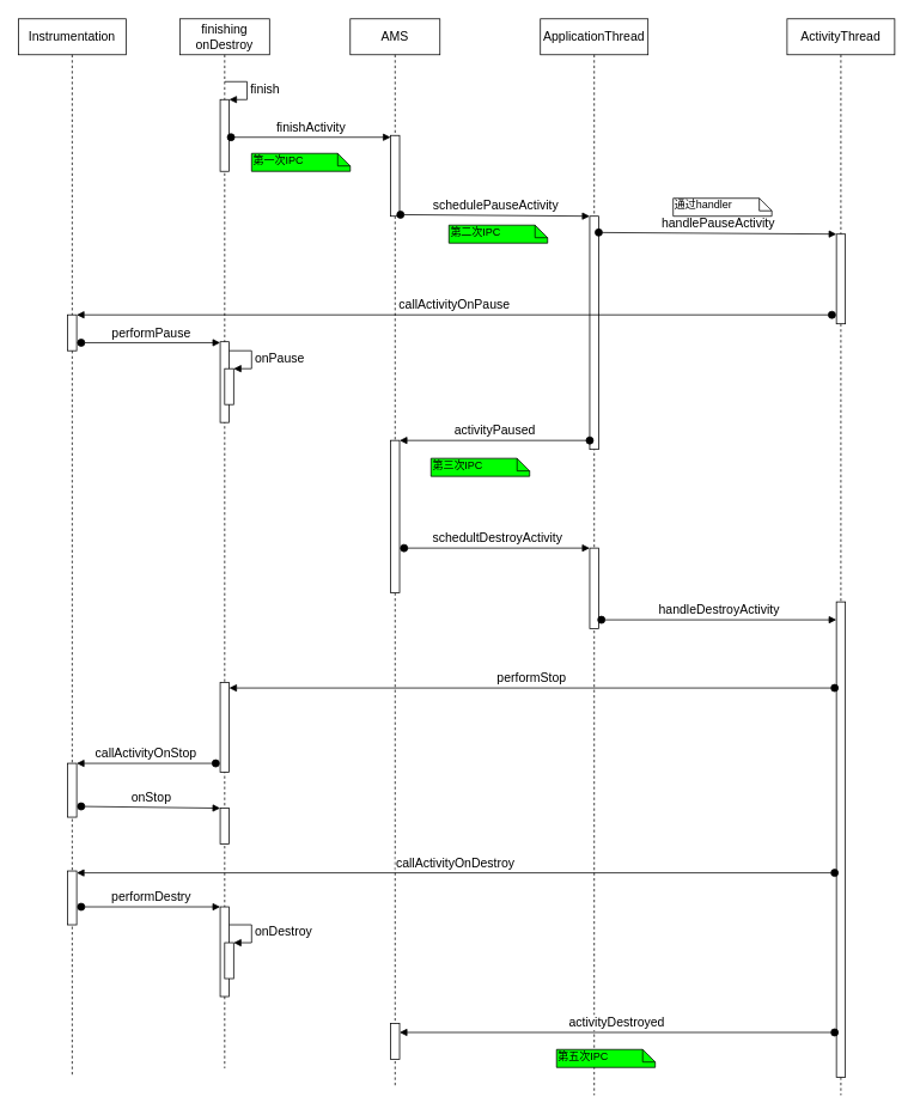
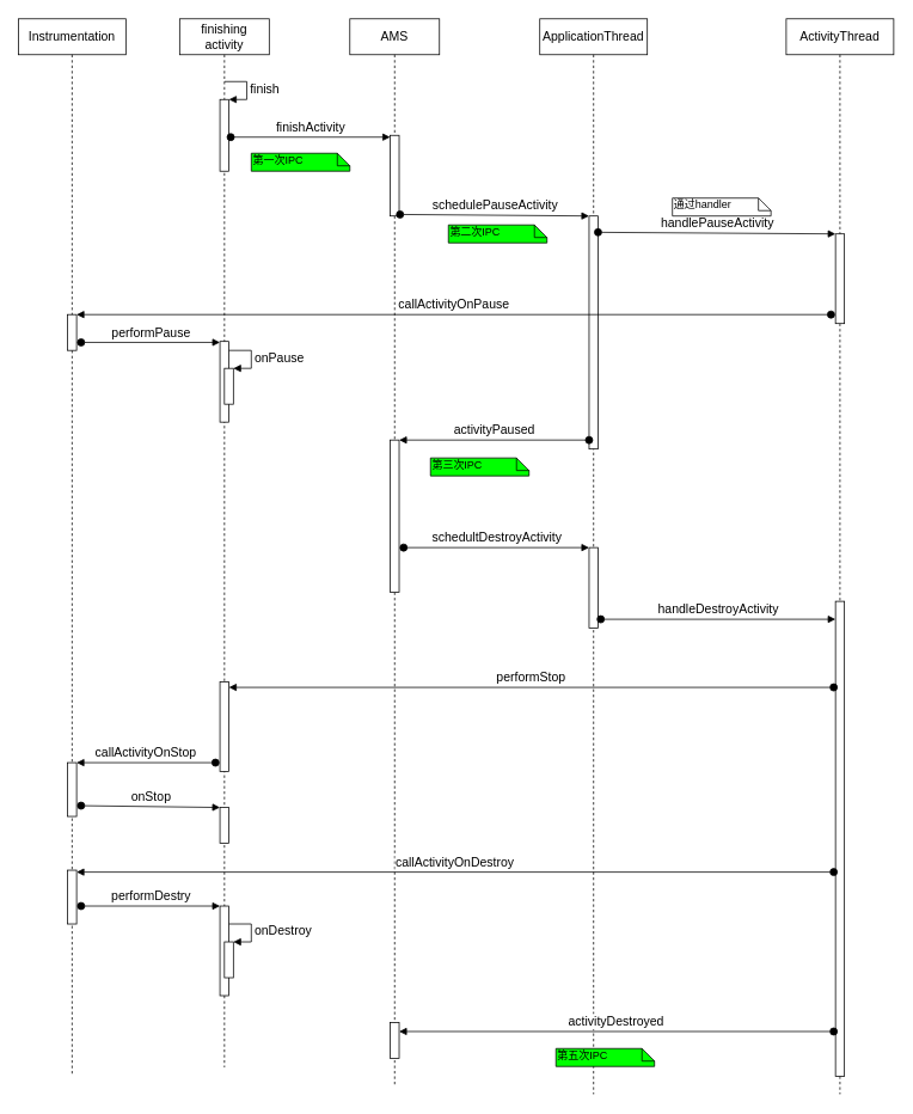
  <mxCell id="0" />
  <mxCell id="1" parent="0" />
- <mxCell id="2" value="&lt;font style=&quot;font-size: 14px&quot;&gt;finishing onDestroy&lt;/font&gt;" style="shape=umlLifeline;perimeter=lifelinePerimeter;whiteSpace=wrap;html=1;container=1;collapsible=0;recursiveResize=0;outlineConnect=0;" parent="1" vertex="1"><mxGeometry x="200" y="20" width="100" height="1170" as="geometry" /></mxCell>
+ <mxCell id="2" value="&lt;font style=&quot;font-size: 14px&quot;&gt;finishing activity&lt;/font&gt;" style="shape=umlLifeline;perimeter=lifelinePerimeter;whiteSpace=wrap;html=1;container=1;collapsible=0;recursiveResize=0;outlineConnect=0;" parent="1" vertex="1"><mxGeometry x="200" y="20" width="100" height="1170" as="geometry" /></mxCell>
  <mxCell id="3" value="" style="html=1;points=[];perimeter=orthogonalPerimeter;" parent="2" vertex="1"><mxGeometry x="45" y="90" width="10" height="80" as="geometry" /></mxCell>
  <mxCell id="4" value="&lt;font style=&quot;font-size: 14px&quot;&gt;finish&lt;/font&gt;" style="edgeStyle=orthogonalEdgeStyle;html=1;align=left;spacingLeft=2;endArrow=block;rounded=0;entryX=1;entryY=0;" parent="2" target="3" edge="1"><mxGeometry relative="1" as="geometry"><mxPoint x="50" y="70" as="sourcePoint" /><Array as="points"><mxPoint x="75" y="70" /></Array></mxGeometry></mxCell>
  <mxCell id="5" value="" style="html=1;points=[];perimeter=orthogonalPerimeter;" parent="2" vertex="1"><mxGeometry x="45" y="360" width="10" height="90" as="geometry" /></mxCell>
  <mxCell id="6" value="" style="html=1;points=[];perimeter=orthogonalPerimeter;" parent="2" vertex="1"><mxGeometry x="50" y="390" width="10" height="40" as="geometry" /></mxCell>
  <mxCell id="7" value="&lt;font style=&quot;font-size: 14px&quot;&gt;onPause&lt;/font&gt;" style="edgeStyle=orthogonalEdgeStyle;html=1;align=left;spacingLeft=2;endArrow=block;rounded=0;entryX=1;entryY=0;" parent="2" target="6" edge="1"><mxGeometry relative="1" as="geometry"><mxPoint x="55" y="370" as="sourcePoint" /><Array as="points"><mxPoint x="80" y="370" /></Array></mxGeometry></mxCell>
  <mxCell id="8" value="" style="html=1;points=[];perimeter=orthogonalPerimeter;" parent="2" vertex="1"><mxGeometry x="45" y="740" width="10" height="100" as="geometry" /></mxCell>
  <mxCell id="9" value="" style="html=1;points=[];perimeter=orthogonalPerimeter;" parent="2" vertex="1"><mxGeometry x="45" y="880" width="10" height="40" as="geometry" /></mxCell>
  <mxCell id="10" value="&lt;font style=&quot;font-size: 14px&quot;&gt;onStop&lt;/font&gt;" style="html=1;verticalAlign=bottom;startArrow=oval;endArrow=block;startSize=8;" parent="2" target="9" edge="1"><mxGeometry relative="1" as="geometry"><mxPoint x="-110" y="878" as="sourcePoint" /></mxGeometry></mxCell>
  <mxCell id="11" value="" style="html=1;points=[];perimeter=orthogonalPerimeter;" parent="2" vertex="1"><mxGeometry x="45" y="990" width="10" height="100" as="geometry" /></mxCell>
  <mxCell id="12" value="&lt;font style=&quot;font-size: 14px&quot;&gt;performDestry&lt;/font&gt;" style="html=1;verticalAlign=bottom;startArrow=oval;endArrow=block;startSize=8;" parent="2" target="11" edge="1"><mxGeometry relative="1" as="geometry"><mxPoint x="-110" y="990" as="sourcePoint" /></mxGeometry></mxCell>
  <mxCell id="13" value="" style="html=1;points=[];perimeter=orthogonalPerimeter;" parent="2" vertex="1"><mxGeometry x="50" y="1030" width="10" height="40" as="geometry" /></mxCell>
  <mxCell id="14" value="&lt;font style=&quot;font-size: 14px&quot;&gt;onDestroy&lt;/font&gt;" style="edgeStyle=orthogonalEdgeStyle;html=1;align=left;spacingLeft=2;endArrow=block;rounded=0;entryX=1;entryY=0;" parent="2" target="13" edge="1"><mxGeometry relative="1" as="geometry"><mxPoint x="55" y="1010" as="sourcePoint" /><Array as="points"><mxPoint x="80" y="1010" /></Array></mxGeometry></mxCell>
  <mxCell id="15" value="&lt;font style=&quot;font-size: 14px&quot;&gt;AMS&lt;/font&gt;" style="shape=umlLifeline;perimeter=lifelinePerimeter;whiteSpace=wrap;html=1;container=1;collapsible=0;recursiveResize=0;outlineConnect=0;" parent="1" vertex="1"><mxGeometry x="390" y="20" width="100" height="1190" as="geometry" /></mxCell>
  <mxCell id="16" value="" style="html=1;points=[];perimeter=orthogonalPerimeter;" parent="15" vertex="1"><mxGeometry x="45" y="130" width="10" height="90" as="geometry" /></mxCell>
  <mxCell id="17" value="" style="html=1;points=[];perimeter=orthogonalPerimeter;" parent="15" vertex="1"><mxGeometry x="45" y="470" width="10" height="170" as="geometry" /></mxCell>
  <mxCell id="18" value="" style="html=1;points=[];perimeter=orthogonalPerimeter;fillColor=#FFFFFF;" parent="15" vertex="1"><mxGeometry x="45" y="1120" width="10" height="40" as="geometry" /></mxCell>
  <mxCell id="19" value="&lt;font style=&quot;font-size: 14px&quot;&gt;finishActivity&lt;/font&gt;" style="html=1;verticalAlign=bottom;startArrow=oval;endArrow=block;startSize=8;exitX=1.2;exitY=0.525;exitDx=0;exitDy=0;exitPerimeter=0;" parent="1" source="3" target="16" edge="1"><mxGeometry relative="1" as="geometry"><mxPoint x="375" y="150" as="sourcePoint" /></mxGeometry></mxCell>
  <mxCell id="20" value="&lt;font style=&quot;font-size: 14px&quot;&gt;ApplicationThread&lt;/font&gt;" style="shape=umlLifeline;perimeter=lifelinePerimeter;whiteSpace=wrap;html=1;container=1;collapsible=0;recursiveResize=0;outlineConnect=0;" parent="1" vertex="1"><mxGeometry x="602" y="20" width="120" height="1200" as="geometry" /></mxCell>
  <mxCell id="21" value="" style="html=1;points=[];perimeter=orthogonalPerimeter;" parent="20" vertex="1"><mxGeometry x="55" y="220" width="10" height="260" as="geometry" /></mxCell>
  <mxCell id="22" value="" style="html=1;points=[];perimeter=orthogonalPerimeter;" parent="20" vertex="1"><mxGeometry x="55" y="590" width="10" height="90" as="geometry" /></mxCell>
  <mxCell id="23" value="第二次IPC" style="shape=note;whiteSpace=wrap;html=1;size=14;verticalAlign=top;align=left;spacingTop=-6;fillColor=#00FF00;" parent="1" vertex="1"><mxGeometry x="500" y="250" width="110" height="20" as="geometry" /></mxCell>
  <mxCell id="24" value="&lt;font style=&quot;font-size: 14px&quot;&gt;ActivityThread&lt;/font&gt;" style="shape=umlLifeline;perimeter=lifelinePerimeter;whiteSpace=wrap;html=1;container=1;collapsible=0;recursiveResize=0;outlineConnect=0;" parent="1" vertex="1"><mxGeometry x="877" y="20" width="120" height="1200" as="geometry" /></mxCell>
  <mxCell id="25" value="" style="html=1;points=[];perimeter=orthogonalPerimeter;" parent="24" vertex="1"><mxGeometry x="55" y="240" width="10" height="100" as="geometry" /></mxCell>
  <mxCell id="26" value="" style="html=1;points=[];perimeter=orthogonalPerimeter;" parent="24" vertex="1"><mxGeometry x="55" y="650" width="10" height="530" as="geometry" /></mxCell>
  <mxCell id="27" value="&lt;font style=&quot;font-size: 14px&quot;&gt;handlePauseActivity&lt;/font&gt;" style="html=1;verticalAlign=bottom;startArrow=oval;endArrow=block;startSize=8;exitX=1;exitY=0.07;exitDx=0;exitDy=0;exitPerimeter=0;" parent="1" source="21" target="25" edge="1"><mxGeometry relative="1" as="geometry"><mxPoint x="1140" y="390" as="sourcePoint" /></mxGeometry></mxCell>
  <mxCell id="28" value="通过handler" style="shape=note;whiteSpace=wrap;html=1;size=14;verticalAlign=top;align=left;spacingTop=-6;fillColor=#FFFFFF;" parent="1" vertex="1"><mxGeometry x="750" y="220" width="110" height="20" as="geometry" /></mxCell>
  <mxCell id="29" value="第一次IPC" style="shape=note;whiteSpace=wrap;html=1;size=14;verticalAlign=top;align=left;spacingTop=-6;fillColor=#00FF00;" parent="1" vertex="1"><mxGeometry x="280" y="170" width="110" height="20" as="geometry" /></mxCell>
  <mxCell id="30" value="&lt;font style=&quot;font-size: 14px&quot;&gt;Instrumentation&lt;/font&gt;" style="shape=umlLifeline;perimeter=lifelinePerimeter;whiteSpace=wrap;html=1;container=1;collapsible=0;recursiveResize=0;outlineConnect=0;" parent="1" vertex="1"><mxGeometry x="20" y="20" width="120" height="1180" as="geometry" /></mxCell>
  <mxCell id="31" value="" style="html=1;points=[];perimeter=orthogonalPerimeter;" parent="30" vertex="1"><mxGeometry x="55" y="330" width="10" height="40" as="geometry" /></mxCell>
  <mxCell id="32" value="" style="html=1;points=[];perimeter=orthogonalPerimeter;" parent="30" vertex="1"><mxGeometry x="55" y="830" width="10" height="60" as="geometry" /></mxCell>
  <mxCell id="33" value="" style="html=1;points=[];perimeter=orthogonalPerimeter;" parent="30" vertex="1"><mxGeometry x="55" y="950" width="10" height="60" as="geometry" /></mxCell>
  <mxCell id="34" value="&lt;font style=&quot;font-size: 14px&quot;&gt;callActivityOnPause&lt;/font&gt;" style="html=1;verticalAlign=bottom;startArrow=oval;endArrow=block;startSize=8;" parent="1" target="31" edge="1"><mxGeometry relative="1" as="geometry"><mxPoint x="927" y="350" as="sourcePoint" /></mxGeometry></mxCell>
  <mxCell id="35" value="&lt;font style=&quot;font-size: 14px&quot;&gt;activityPaused&lt;/font&gt;" style="html=1;verticalAlign=bottom;startArrow=oval;endArrow=block;startSize=8;" parent="1" source="21" target="17" edge="1"><mxGeometry relative="1" as="geometry"><mxPoint x="650" y="500" as="sourcePoint" /></mxGeometry></mxCell>
  <mxCell id="36" value="&lt;font style=&quot;font-size: 14px&quot;&gt;schedulePauseActivity&lt;/font&gt;" style="html=1;verticalAlign=bottom;startArrow=oval;endArrow=block;startSize=8;exitX=1.1;exitY=0.981;exitDx=0;exitDy=0;exitPerimeter=0;" parent="1" source="16" target="21" edge="1"><mxGeometry relative="1" as="geometry"><mxPoint x="668" y="353" as="sourcePoint" /></mxGeometry></mxCell>
  <mxCell id="37" value="&lt;font style=&quot;font-size: 14px&quot;&gt;performPause&lt;/font&gt;" style="html=1;verticalAlign=bottom;startArrow=oval;endArrow=block;startSize=8;exitX=1.5;exitY=0.776;exitDx=0;exitDy=0;exitPerimeter=0;" parent="1" target="5" edge="1" source="31"><mxGeometry relative="1" as="geometry"><mxPoint x="110" y="630" as="sourcePoint" /></mxGeometry></mxCell>
  <mxCell id="38" value="&lt;font style=&quot;font-size: 14px&quot;&gt;schedultDestroyActivity&lt;/font&gt;" style="html=1;verticalAlign=bottom;startArrow=oval;endArrow=block;startSize=8;" parent="1" target="22" edge="1"><mxGeometry relative="1" as="geometry"><mxPoint x="450" y="610" as="sourcePoint" /></mxGeometry></mxCell>
  <mxCell id="39" value="&lt;font style=&quot;font-size: 14px&quot;&gt;handleDestroyActivity&lt;/font&gt;" style="html=1;verticalAlign=bottom;startArrow=oval;endArrow=block;startSize=8;" parent="1" target="26" edge="1"><mxGeometry relative="1" as="geometry"><mxPoint x="670" y="690" as="sourcePoint" /></mxGeometry></mxCell>
  <mxCell id="40" value="第三次IPC" style="shape=note;whiteSpace=wrap;html=1;size=14;verticalAlign=top;align=left;spacingTop=-6;fillColor=#00FF00;" parent="1" vertex="1"><mxGeometry x="480" y="510" width="110" height="20" as="geometry" /></mxCell>
  <mxCell id="41" value="&lt;font style=&quot;font-size: 14px&quot;&gt;performStop&lt;/font&gt;" style="html=1;verticalAlign=bottom;startArrow=oval;endArrow=block;startSize=8;" parent="1" target="8" edge="1"><mxGeometry relative="1" as="geometry"><mxPoint x="930" y="766" as="sourcePoint" /></mxGeometry></mxCell>
  <mxCell id="42" value="&lt;font style=&quot;font-size: 14px&quot;&gt;callActivityOnStop&lt;/font&gt;" style="html=1;verticalAlign=bottom;startArrow=oval;endArrow=block;startSize=8;" parent="1" target="32" edge="1"><mxGeometry relative="1" as="geometry"><mxPoint x="240" y="850" as="sourcePoint" /></mxGeometry></mxCell>
  <mxCell id="43" value="&lt;font style=&quot;font-size: 14px&quot;&gt;callActivityOnDestroy&lt;/font&gt;" style="html=1;verticalAlign=bottom;startArrow=oval;endArrow=block;startSize=8;exitX=-0.2;exitY=0.57;exitDx=0;exitDy=0;exitPerimeter=0;" parent="1" source="26" target="33" edge="1"><mxGeometry relative="1" as="geometry"><mxPoint x="930" y="1680" as="sourcePoint" /></mxGeometry></mxCell>
  <mxCell id="44" value="&lt;font style=&quot;font-size: 14px&quot;&gt;activityDestroyed&lt;/font&gt;" style="html=1;verticalAlign=bottom;startArrow=oval;endArrow=block;startSize=8;" parent="1" target="18" edge="1"><mxGeometry relative="1" as="geometry"><mxPoint x="930" y="1150" as="sourcePoint" /></mxGeometry></mxCell>
  <mxCell id="45" value="第五次IPC" style="shape=note;whiteSpace=wrap;html=1;size=14;verticalAlign=top;align=left;spacingTop=-6;fillColor=#00FF00;" parent="1" vertex="1"><mxGeometry x="620" y="1169" width="110" height="20" as="geometry" /></mxCell>
